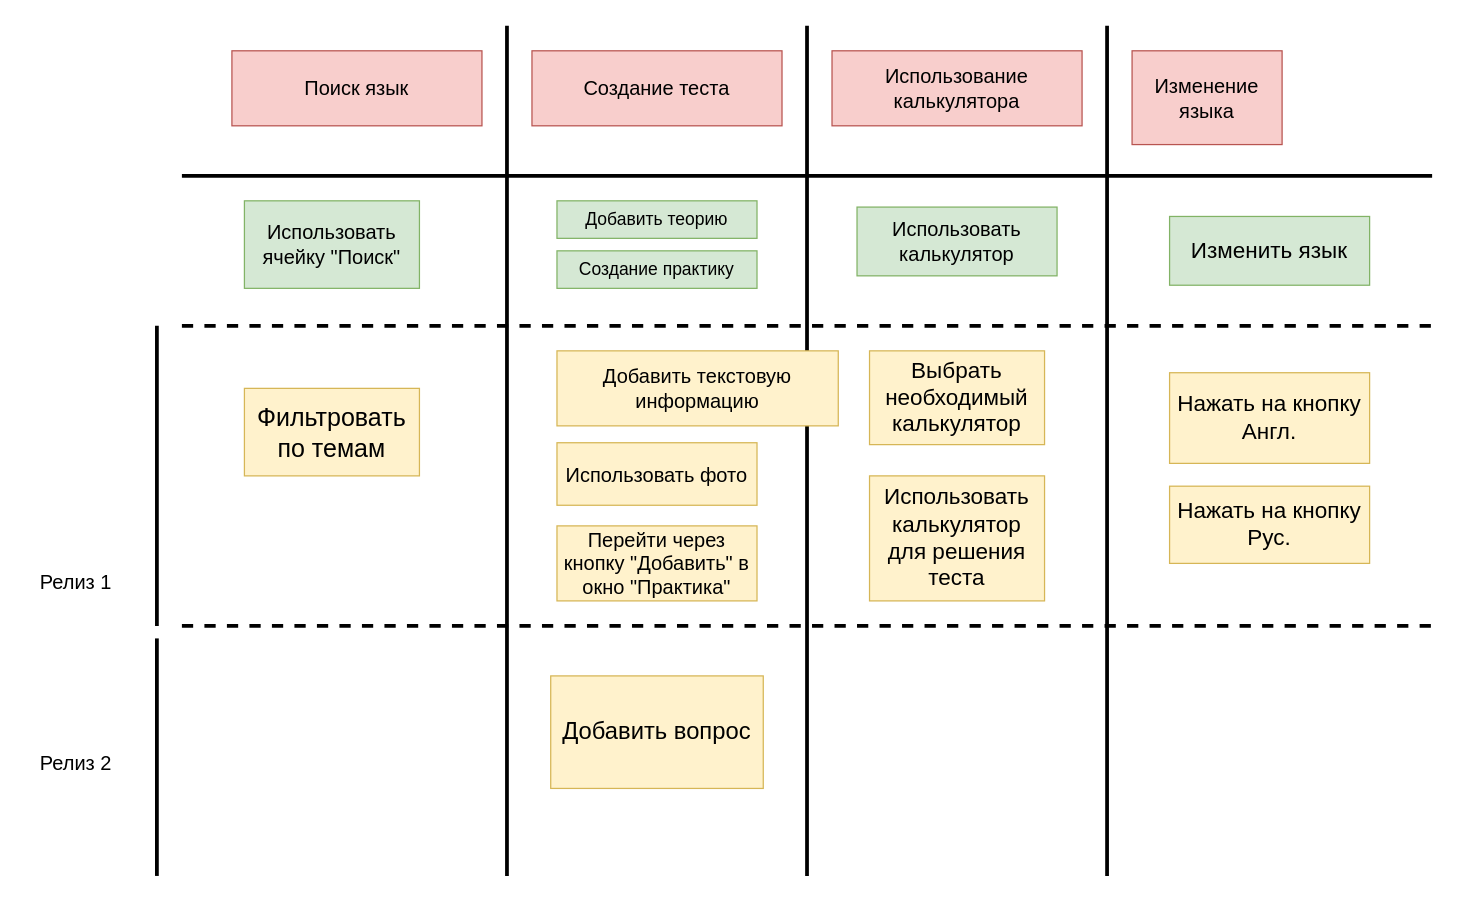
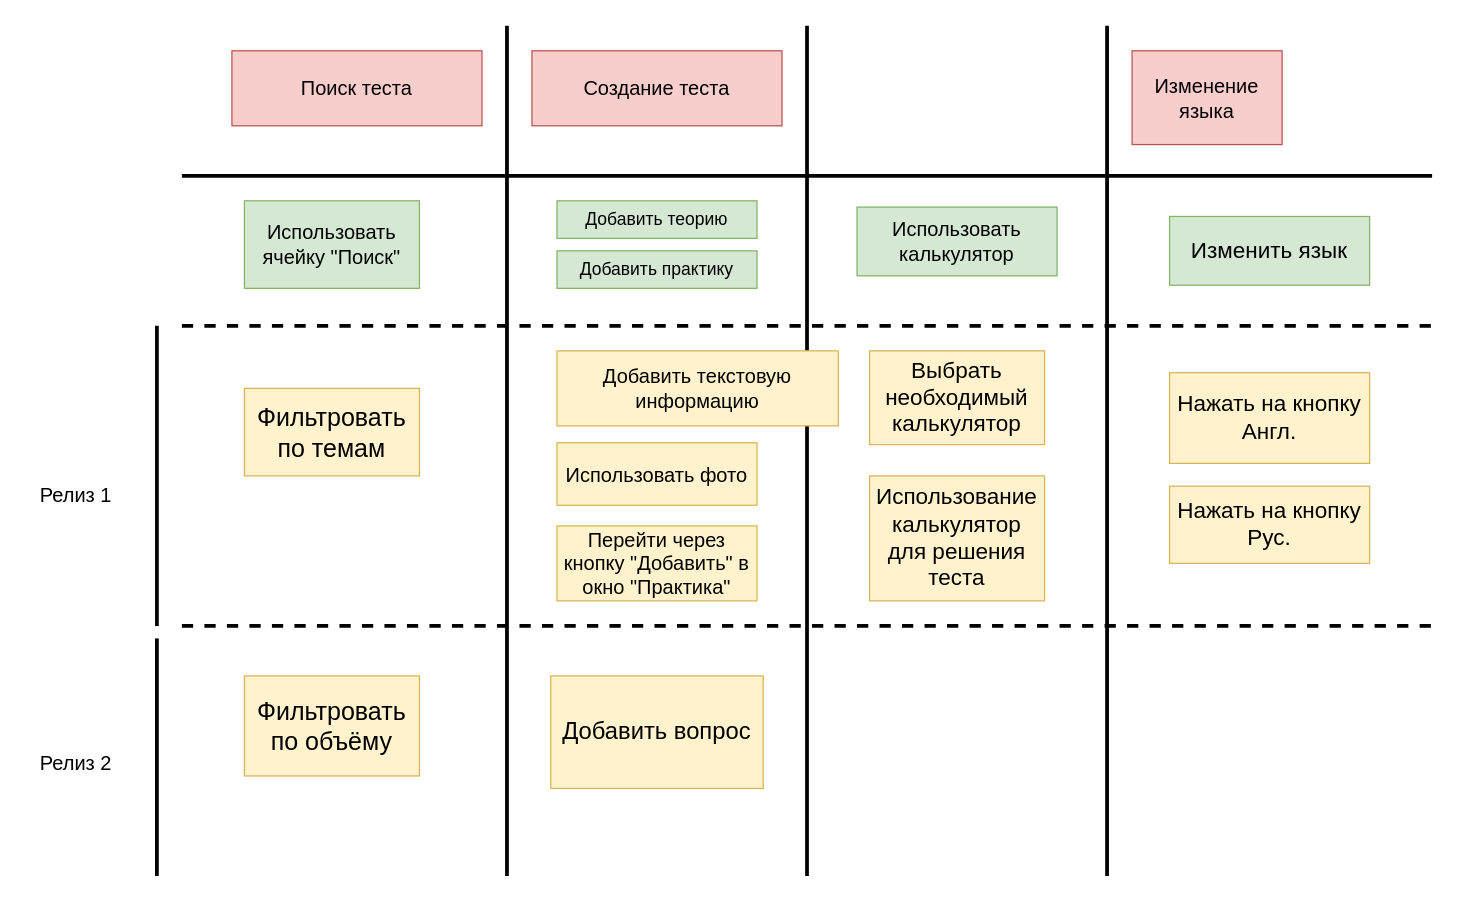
  <mxCell id="0" />
  <mxCell id="1" parent="0" />
- <mxCell id="2" value="&lt;span style=&quot;font-size: 16px;&quot;&gt;Поиск язык&lt;/span&gt;" style="rounded=0;whiteSpace=wrap;html=1;fillColor=#f8cecc;strokeColor=#b85450;" parent="1" vertex="1"><mxGeometry x="185" y="40" width="200" height="60" as="geometry" /></mxCell>
+ <mxCell id="2" value="&lt;span style=&quot;font-size: 16px;&quot;&gt;Поиск теста&lt;/span&gt;" style="rounded=0;whiteSpace=wrap;html=1;fillColor=#f8cecc;strokeColor=#b85450;" parent="1" vertex="1"><mxGeometry x="185" y="40" width="200" height="60" as="geometry" /></mxCell>
  <mxCell id="3" value="&lt;font style=&quot;font-size: 16px;&quot;&gt;Создание теста&lt;/font&gt;" style="rounded=0;whiteSpace=wrap;html=1;fillColor=#f8cecc;strokeColor=#b85450;" parent="1" vertex="1"><mxGeometry x="425" y="40" width="200" height="60" as="geometry" /></mxCell>
- <mxCell id="4" value="&lt;font style=&quot;font-size: 16px;&quot;&gt;Использование калькулятора&lt;/font&gt;" style="rounded=0;whiteSpace=wrap;html=1;fillColor=#f8cecc;strokeColor=#b85450;" parent="1" vertex="1"><mxGeometry x="665" y="40" width="200" height="60" as="geometry" /></mxCell>
  <mxCell id="5" value="&lt;font style=&quot;font-size: 16px;&quot;&gt;Изменение языка&lt;/font&gt;" style="rounded=0;whiteSpace=wrap;html=1;fillColor=#f8cecc;strokeColor=#b85450;" parent="1" vertex="1"><mxGeometry x="905" y="40" width="120" height="75" as="geometry" /></mxCell>
  <mxCell id="6" value="" style="endArrow=none;html=1;rounded=0;strokeWidth=3;" parent="1" edge="1"><mxGeometry width="50" height="50" relative="1" as="geometry"><mxPoint x="145" y="140" as="sourcePoint" /><mxPoint x="1145" y="140" as="targetPoint" /></mxGeometry></mxCell>
  <mxCell id="7" value="" style="endArrow=none;html=1;rounded=0;strokeWidth=3;" parent="1" edge="1"><mxGeometry width="50" height="50" relative="1" as="geometry"><mxPoint x="405" y="20" as="sourcePoint" /><mxPoint x="405" y="700" as="targetPoint" /></mxGeometry></mxCell>
  <mxCell id="8" value="" style="endArrow=none;html=1;rounded=0;strokeWidth=3;" parent="1" edge="1"><mxGeometry width="50" height="50" relative="1" as="geometry"><mxPoint x="645" y="20" as="sourcePoint" /><mxPoint x="645" y="700" as="targetPoint" /></mxGeometry></mxCell>
  <mxCell id="9" value="" style="endArrow=none;html=1;rounded=0;strokeWidth=3;" parent="1" edge="1"><mxGeometry width="50" height="50" relative="1" as="geometry"><mxPoint x="885" y="20" as="sourcePoint" /><mxPoint x="885" y="700" as="targetPoint" /></mxGeometry></mxCell>
  <mxCell id="10" value="" style="endArrow=none;dashed=1;html=1;rounded=0;strokeWidth=3;" parent="1" edge="1"><mxGeometry width="50" height="50" relative="1" as="geometry"><mxPoint x="145" y="260" as="sourcePoint" /><mxPoint x="1145" y="260" as="targetPoint" /></mxGeometry></mxCell>
  <mxCell id="11" value="" style="endArrow=none;dashed=1;html=1;rounded=0;strokeWidth=3;" parent="1" edge="1"><mxGeometry width="50" height="50" relative="1" as="geometry"><mxPoint x="145" y="500" as="sourcePoint" /><mxPoint x="1145" y="500" as="targetPoint" /></mxGeometry></mxCell>
  <mxCell id="12" value="" style="endArrow=none;html=1;rounded=0;strokeWidth=3;" parent="1" edge="1"><mxGeometry width="50" height="50" relative="1" as="geometry"><mxPoint x="125" y="500" as="sourcePoint" /><mxPoint x="125" y="260" as="targetPoint" /></mxGeometry></mxCell>
  <mxCell id="13" value="" style="endArrow=none;html=1;rounded=0;strokeWidth=3;" parent="1" edge="1"><mxGeometry width="50" height="50" relative="1" as="geometry"><mxPoint x="125" y="700" as="sourcePoint" /><mxPoint x="125" y="510" as="targetPoint" /></mxGeometry></mxCell>
  <mxCell id="14" value="&lt;font style=&quot;font-size: 16px;&quot;&gt;Использовать ячейку &quot;Поиск&quot;&lt;/font&gt;" style="rounded=0;whiteSpace=wrap;html=1;fillColor=#d5e8d4;strokeColor=#82b366;" parent="1" vertex="1"><mxGeometry x="195" y="160" width="140" height="70" as="geometry" /></mxCell>
  <mxCell id="15" value="&lt;span style=&quot;font-size: 14px;&quot;&gt;Добавить теорию&lt;/span&gt;" style="rounded=0;whiteSpace=wrap;html=1;fillColor=#d5e8d4;strokeColor=#82b366;" parent="1" vertex="1"><mxGeometry x="445" y="160" width="160" height="30" as="geometry" /></mxCell>
  <mxCell id="16" value="&lt;font style=&quot;font-size: 16px;&quot;&gt;Использовать калькулятор&lt;/font&gt;" style="rounded=0;whiteSpace=wrap;html=1;fillColor=#d5e8d4;strokeColor=#82b366;" parent="1" vertex="1"><mxGeometry x="685" y="165" width="160" height="55" as="geometry" /></mxCell>
  <mxCell id="17" value="&lt;font style=&quot;font-size: 18px;&quot;&gt;Изменить язык&lt;/font&gt;" style="rounded=0;whiteSpace=wrap;html=1;fillColor=#d5e8d4;strokeColor=#82b366;" parent="1" vertex="1"><mxGeometry x="935" y="172.5" width="160" height="55" as="geometry" /></mxCell>
- <mxCell id="18" value="&lt;font style=&quot;font-size: 14px;&quot;&gt;Создание практику&lt;/font&gt;" style="rounded=0;whiteSpace=wrap;html=1;fillColor=#d5e8d4;strokeColor=#82b366;" parent="1" vertex="1"><mxGeometry x="445" y="200" width="160" height="30" as="geometry" /></mxCell>
- <mxCell id="19" value="&lt;font style=&quot;font-size: 16px;&quot;&gt;Релиз 1&lt;/font&gt;" style="text;html=1;align=center;verticalAlign=middle;resizable=0;points=[];autosize=1;strokeColor=none;fillColor=none;" parent="1" vertex="1"><mxGeometry x="20" y="450" width="80" height="30" as="geometry" /></mxCell>
+ <mxCell id="18" value="&lt;font style=&quot;font-size: 14px;&quot;&gt;Добавить практику&lt;/font&gt;" style="rounded=0;whiteSpace=wrap;html=1;fillColor=#d5e8d4;strokeColor=#82b366;" parent="1" vertex="1"><mxGeometry x="445" y="200" width="160" height="30" as="geometry" /></mxCell>
+ <mxCell id="19" value="&lt;font style=&quot;font-size: 16px;&quot;&gt;Релиз 1&lt;/font&gt;" style="text;html=1;align=center;verticalAlign=middle;resizable=0;points=[];autosize=1;strokeColor=none;fillColor=none;" parent="1" vertex="1"><mxGeometry x="20" y="380" width="80" height="30" as="geometry" /></mxCell>
  <mxCell id="20" value="&lt;font style=&quot;font-size: 16px;&quot;&gt;Релиз 2&lt;/font&gt;" style="text;html=1;align=center;verticalAlign=middle;resizable=0;points=[];autosize=1;strokeColor=none;fillColor=none;" parent="1" vertex="1"><mxGeometry x="20" y="595" width="80" height="30" as="geometry" /></mxCell>
  <mxCell id="21" value="&lt;font style=&quot;font-size: 20px;&quot;&gt;Фильтровать по темам&lt;/font&gt;" style="rounded=0;whiteSpace=wrap;html=1;fillColor=#fff2cc;strokeColor=#d6b656;" parent="1" vertex="1"><mxGeometry x="195" y="310" width="140" height="70" as="geometry" /></mxCell>
+ <mxCell id="22" value="&lt;font style=&quot;font-size: 20px;&quot;&gt;Фильтровать&lt;br&gt;по объёму&lt;/font&gt;" style="rounded=0;whiteSpace=wrap;html=1;fillColor=#fff2cc;strokeColor=#d6b656;" parent="1" vertex="1"><mxGeometry x="195" y="540" width="140" height="80" as="geometry" /></mxCell>
  <mxCell id="23" value="&lt;span style=&quot;font-size: 16px;&quot;&gt;Добавить текстовую информацию&lt;/span&gt;" style="rounded=0;whiteSpace=wrap;html=1;fillColor=#fff2cc;strokeColor=#d6b656;" parent="1" vertex="1"><mxGeometry x="445" y="280" width="225" height="60" as="geometry" /></mxCell>
  <mxCell id="24" value="&lt;span style=&quot;font-size: 16px;&quot;&gt;Использовать фото&lt;/span&gt;" style="rounded=0;whiteSpace=wrap;html=1;fillColor=#fff2cc;strokeColor=#d6b656;" parent="1" vertex="1"><mxGeometry x="445" y="353.5" width="160" height="50" as="geometry" /></mxCell>
  <mxCell id="25" value="&lt;span style=&quot;font-size: 16px;&quot;&gt;Перейти через кнопку &quot;Добавить&quot; в окно &quot;Практика&quot;&lt;/span&gt;" style="rounded=0;whiteSpace=wrap;html=1;fillColor=#fff2cc;strokeColor=#d6b656;" parent="1" vertex="1"><mxGeometry x="445" y="420" width="160" height="60" as="geometry" /></mxCell>
  <mxCell id="26" value="&lt;font style=&quot;font-size: 19px;&quot;&gt;Добавить вопрос&lt;/font&gt;" style="rounded=0;whiteSpace=wrap;html=1;fillColor=#fff2cc;strokeColor=#d6b656;" parent="1" vertex="1"><mxGeometry x="440" y="540" width="170" height="90" as="geometry" /></mxCell>
  <mxCell id="27" value="&lt;font style=&quot;font-size: 18px;&quot;&gt;Выбрать необходимый калькулятор&lt;/font&gt;" style="rounded=0;whiteSpace=wrap;html=1;fillColor=#fff2cc;strokeColor=#d6b656;" parent="1" vertex="1"><mxGeometry x="695" y="280" width="140" height="75" as="geometry" /></mxCell>
- <mxCell id="28" value="&lt;font style=&quot;font-size: 18px;&quot;&gt;Использовать калькулятор для решения теста&lt;/font&gt;" style="rounded=0;whiteSpace=wrap;html=1;fillColor=#fff2cc;strokeColor=#d6b656;" parent="1" vertex="1"><mxGeometry x="695" y="380" width="140" height="100" as="geometry" /></mxCell>
+ <mxCell id="28" value="&lt;font style=&quot;font-size: 18px;&quot;&gt;Использование калькулятор для решения теста&lt;/font&gt;" style="rounded=0;whiteSpace=wrap;html=1;fillColor=#fff2cc;strokeColor=#d6b656;" parent="1" vertex="1"><mxGeometry x="695" y="380" width="140" height="100" as="geometry" /></mxCell>
  <mxCell id="29" value="&lt;font style=&quot;font-size: 18px;&quot;&gt;Нажать на кнопку Англ.&lt;/font&gt;" style="rounded=0;whiteSpace=wrap;html=1;fillColor=#fff2cc;strokeColor=#d6b656;" parent="1" vertex="1"><mxGeometry x="935" y="297.5" width="160" height="72.5" as="geometry" /></mxCell>
  <mxCell id="30" value="&lt;font style=&quot;font-size: 18px;&quot;&gt;Нажать на кнопку Рус.&lt;/font&gt;" style="rounded=0;whiteSpace=wrap;html=1;fillColor=#fff2cc;strokeColor=#d6b656;" parent="1" vertex="1"><mxGeometry x="935" y="388.25" width="160" height="61.75" as="geometry" /></mxCell>
